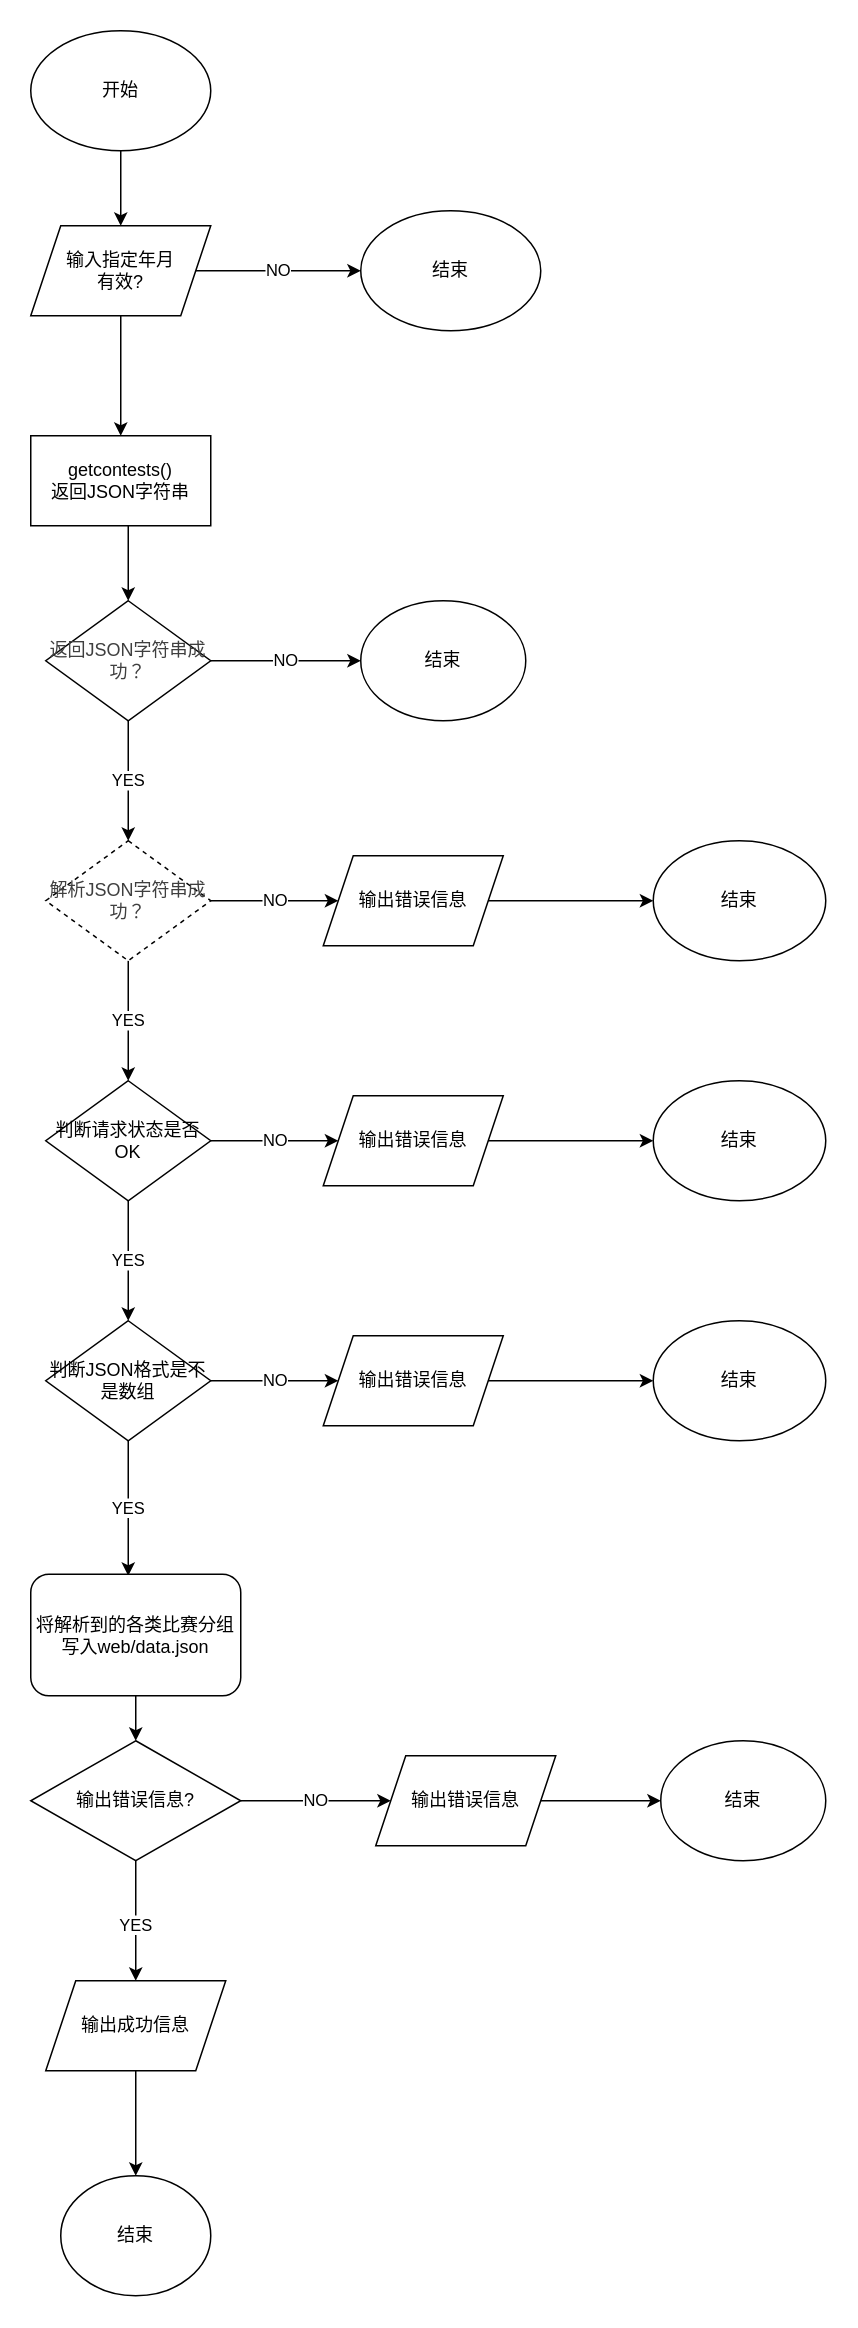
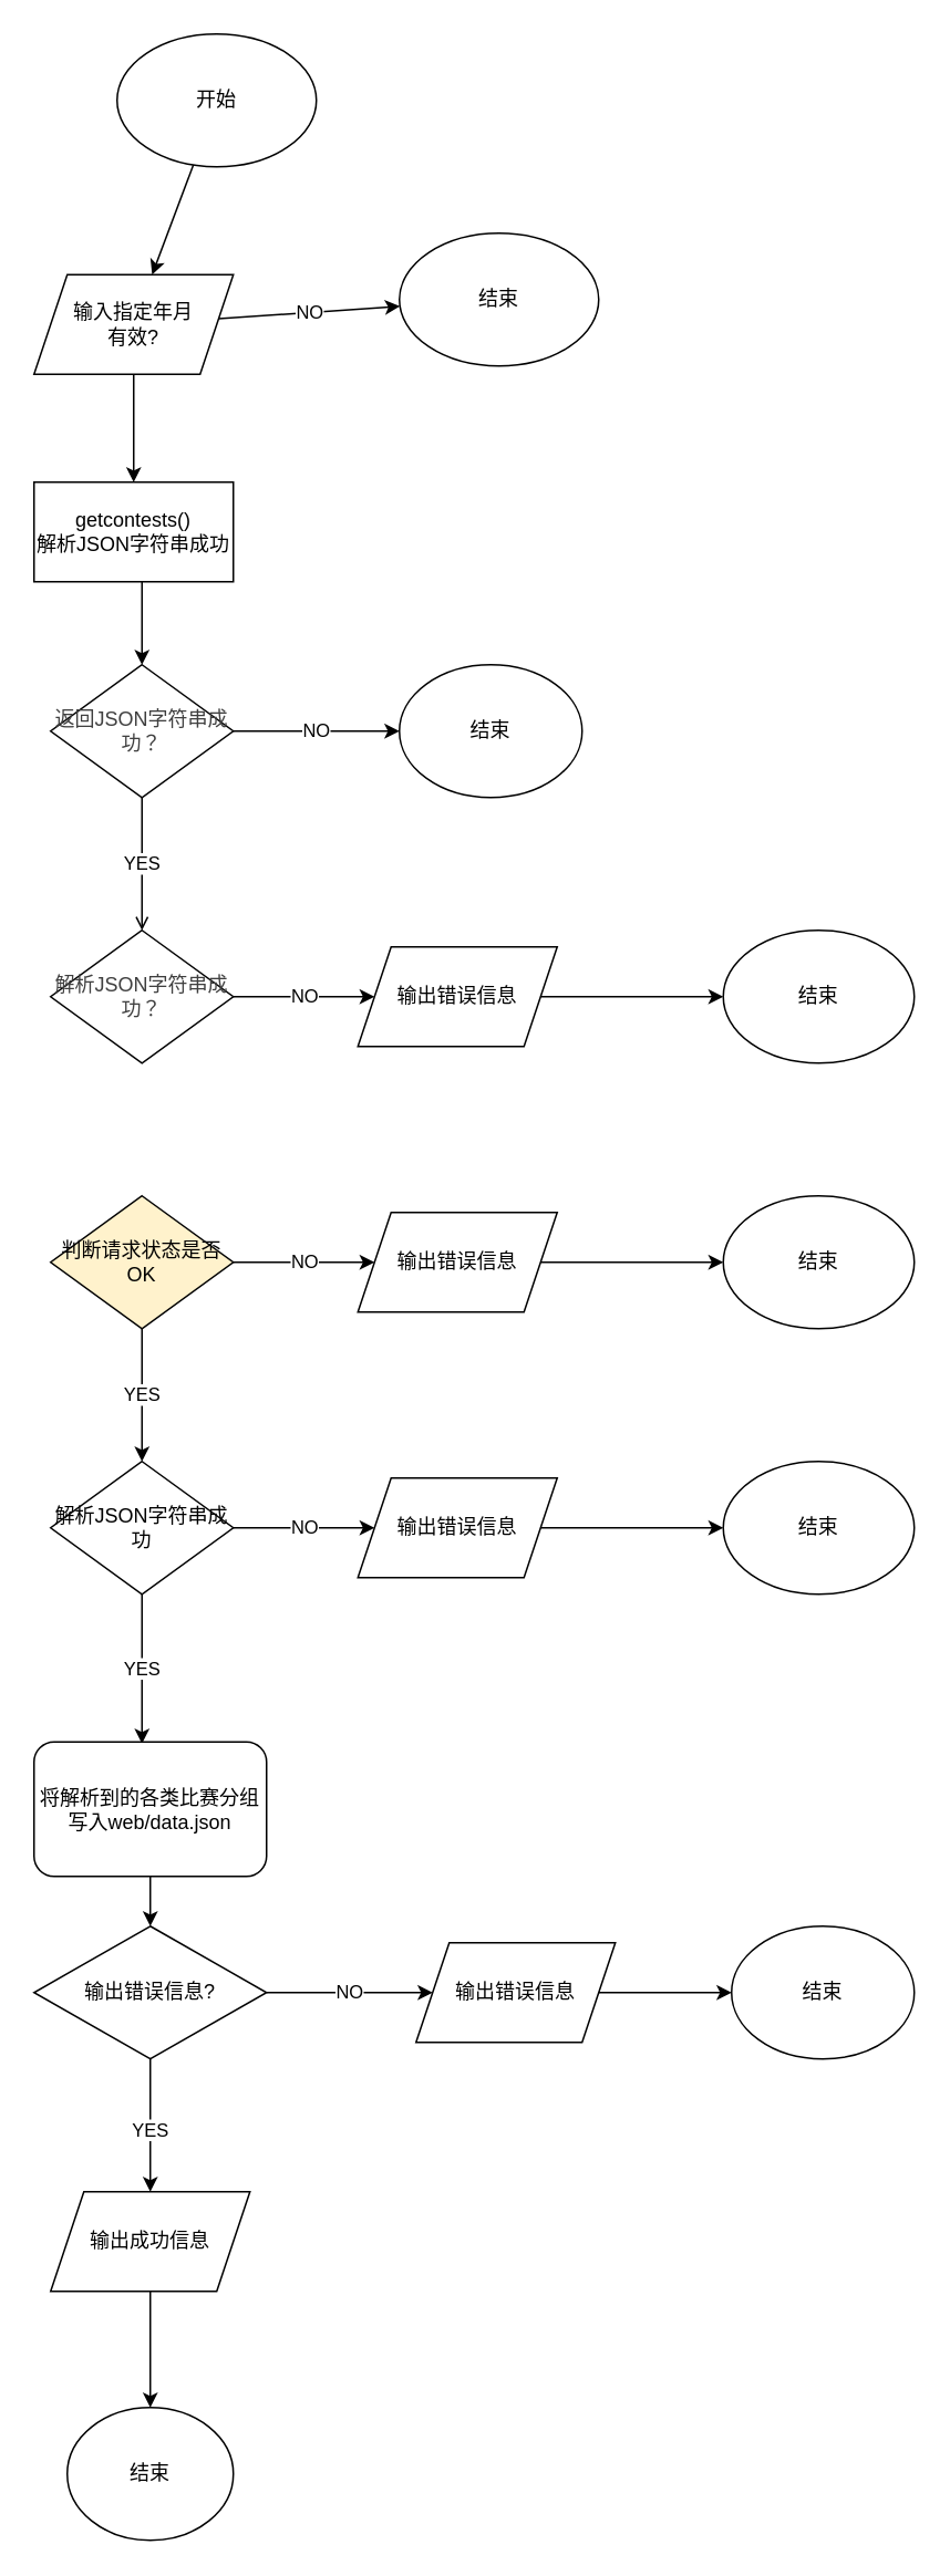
  <mxCell id="0" />
  <mxCell id="1" parent="0" />
  <mxCell id="2" value="" style="edgeStyle=none;html=1;" edge="1" parent="1" source="3" target="6"><mxGeometry relative="1" as="geometry" /></mxCell>
- <mxCell id="3" value="开始" style="ellipse;whiteSpace=wrap;html=1;" vertex="1" parent="1"><mxGeometry x="20" y="20" width="120" height="80" as="geometry" /></mxCell>
+ <mxCell id="3" value="开始" style="ellipse;whiteSpace=wrap;html=1;" vertex="1" parent="1"><mxGeometry x="70" y="20" width="120" height="80" as="geometry" /></mxCell>
  <mxCell id="4" value="NO" style="edgeStyle=none;html=1;" edge="1" parent="1" source="6" target="7"><mxGeometry relative="1" as="geometry" /></mxCell>
  <mxCell id="5" value="" style="edgeStyle=none;html=1;" edge="1" parent="1" source="6" target="8"><mxGeometry relative="1" as="geometry" /></mxCell>
- <mxCell id="6" value="输入指定年月&lt;br&gt;有效?" style="shape=parallelogram;perimeter=parallelogramPerimeter;whiteSpace=wrap;html=1;fixedSize=1;" vertex="1" parent="1"><mxGeometry x="20" y="150" width="120" height="60" as="geometry" /></mxCell>
+ <mxCell id="6" value="输入指定年月&lt;br&gt;有效?" style="shape=parallelogram;perimeter=parallelogramPerimeter;whiteSpace=wrap;html=1;fixedSize=1;" vertex="1" parent="1"><mxGeometry x="20" y="165" width="120" height="60" as="geometry" /></mxCell>
  <mxCell id="7" value="结束" style="ellipse;whiteSpace=wrap;html=1;" vertex="1" parent="1"><mxGeometry x="240" y="140" width="120" height="80" as="geometry" /></mxCell>
- <mxCell id="8" value="getcontests()&lt;br&gt;返回JSON字符串" style="whiteSpace=wrap;html=1;" vertex="1" parent="1"><mxGeometry x="20" y="290" width="120" height="60" as="geometry" /></mxCell>
+ <mxCell id="8" value="getcontests()&lt;br&gt;解析JSON字符串成功" style="whiteSpace=wrap;html=1;" vertex="1" parent="1"><mxGeometry x="20" y="290" width="120" height="60" as="geometry" /></mxCell>
  <mxCell id="9" value="NO" style="edgeStyle=none;html=1;" edge="1" parent="1" target="10"><mxGeometry relative="1" as="geometry"><mxPoint x="140" y="440" as="sourcePoint" /><mxPoint as="offset" /></mxGeometry></mxCell>
  <mxCell id="10" value="结束" style="ellipse;whiteSpace=wrap;html=1;" vertex="1" parent="1"><mxGeometry x="240" y="400" width="110" height="80" as="geometry" /></mxCell>
- <mxCell id="11" value="YES" style="edgeStyle=none;html=1;" edge="1" parent="1" source="12" target="16"><mxGeometry relative="1" as="geometry" /></mxCell>
+ <mxCell id="11" value="YES" style="edgeStyle=none;html=1;endArrow=open;" edge="1" parent="1" source="12" target="16"><mxGeometry relative="1" as="geometry" /></mxCell>
  <mxCell id="12" value="&lt;span style=&quot;color: rgb(63, 63, 63);&quot;&gt;返回JSON字符串成功？&lt;/span&gt;" style="rhombus;whiteSpace=wrap;html=1;" vertex="1" parent="1"><mxGeometry x="30" y="400" width="110" height="80" as="geometry" /></mxCell>
  <mxCell id="13" value="" style="edgeStyle=none;html=1;" edge="1" parent="1" target="12"><mxGeometry relative="1" as="geometry"><mxPoint x="85" y="350" as="sourcePoint" /></mxGeometry></mxCell>
  <mxCell id="14" value="NO" style="edgeStyle=none;html=1;" edge="1" parent="1" source="16" target="18"><mxGeometry relative="1" as="geometry" /></mxCell>
- <mxCell id="15" value="YES" style="edgeStyle=none;html=1;" edge="1" parent="1" source="16" target="21"><mxGeometry relative="1" as="geometry" /></mxCell>
- <mxCell id="16" value="&lt;span style=&quot;color: rgb(63, 63, 63);&quot;&gt;解析JSON字符串成功？&lt;/span&gt;" style="rhombus;whiteSpace=wrap;html=1;dashed=1;" vertex="1" parent="1"><mxGeometry x="30" y="560" width="110" height="80" as="geometry" /></mxCell>
+ <mxCell id="16" value="&lt;span style=&quot;color: rgb(63, 63, 63);&quot;&gt;解析JSON字符串成功？&lt;/span&gt;" style="rhombus;whiteSpace=wrap;html=1;" vertex="1" parent="1"><mxGeometry x="30" y="560" width="110" height="80" as="geometry" /></mxCell>
  <mxCell id="17" value="" style="edgeStyle=none;html=1;" edge="1" parent="1" source="18" target="19"><mxGeometry relative="1" as="geometry" /></mxCell>
  <mxCell id="18" value="输出错误信息" style="shape=parallelogram;perimeter=parallelogramPerimeter;whiteSpace=wrap;html=1;fixedSize=1;" vertex="1" parent="1"><mxGeometry x="215" y="570" width="120" height="60" as="geometry" /></mxCell>
  <mxCell id="19" value="结束" style="ellipse;whiteSpace=wrap;html=1;" vertex="1" parent="1"><mxGeometry x="435" y="560" width="115" height="80" as="geometry" /></mxCell>
  <mxCell id="20" value="YES" style="edgeStyle=none;html=1;" edge="1" parent="1" source="21" target="27"><mxGeometry relative="1" as="geometry" /></mxCell>
- <mxCell id="21" value="判断请求状态是否OK" style="rhombus;whiteSpace=wrap;html=1;" vertex="1" parent="1"><mxGeometry x="30" y="720" width="110" height="80" as="geometry" /></mxCell>
+ <mxCell id="21" value="判断请求状态是否OK" style="rhombus;whiteSpace=wrap;html=1;fillColor=#fff2cc;" vertex="1" parent="1"><mxGeometry x="30" y="720" width="110" height="80" as="geometry" /></mxCell>
  <mxCell id="22" value="NO" style="edgeStyle=none;html=1;" edge="1" parent="1" target="24"><mxGeometry relative="1" as="geometry"><mxPoint x="140" y="760" as="sourcePoint" /></mxGeometry></mxCell>
  <mxCell id="23" value="" style="edgeStyle=none;html=1;" edge="1" parent="1" source="24" target="25"><mxGeometry relative="1" as="geometry" /></mxCell>
  <mxCell id="24" value="输出错误信息" style="shape=parallelogram;perimeter=parallelogramPerimeter;whiteSpace=wrap;html=1;fixedSize=1;" vertex="1" parent="1"><mxGeometry x="215" y="730" width="120" height="60" as="geometry" /></mxCell>
  <mxCell id="25" value="结束" style="ellipse;whiteSpace=wrap;html=1;" vertex="1" parent="1"><mxGeometry x="435" y="720" width="115" height="80" as="geometry" /></mxCell>
  <mxCell id="26" value="YES" style="edgeStyle=none;html=1;" edge="1" parent="1" source="27"><mxGeometry relative="1" as="geometry"><mxPoint x="85" y="1050" as="targetPoint" /></mxGeometry></mxCell>
- <mxCell id="27" value="判断JSON格式是不是数组" style="rhombus;whiteSpace=wrap;html=1;" vertex="1" parent="1"><mxGeometry x="30" y="880" width="110" height="80" as="geometry" /></mxCell>
+ <mxCell id="27" value="解析JSON字符串成功" style="rhombus;whiteSpace=wrap;html=1;" vertex="1" parent="1"><mxGeometry x="30" y="880" width="110" height="80" as="geometry" /></mxCell>
  <mxCell id="28" value="NO" style="edgeStyle=none;html=1;" edge="1" parent="1" target="30"><mxGeometry relative="1" as="geometry"><mxPoint x="140" y="920" as="sourcePoint" /></mxGeometry></mxCell>
  <mxCell id="29" value="" style="edgeStyle=none;html=1;" edge="1" parent="1" source="30" target="31"><mxGeometry relative="1" as="geometry" /></mxCell>
  <mxCell id="30" value="输出错误信息" style="shape=parallelogram;perimeter=parallelogramPerimeter;whiteSpace=wrap;html=1;fixedSize=1;" vertex="1" parent="1"><mxGeometry x="215" y="890" width="120" height="60" as="geometry" /></mxCell>
  <mxCell id="31" value="结束" style="ellipse;whiteSpace=wrap;html=1;" vertex="1" parent="1"><mxGeometry x="435" y="880" width="115" height="80" as="geometry" /></mxCell>
  <mxCell id="32" value="" style="edgeStyle=none;html=1;" edge="1" parent="1" source="33" target="37"><mxGeometry relative="1" as="geometry" /></mxCell>
  <mxCell id="33" value="将解析到的各类比赛分组写入web/data.json" style="rounded=1;whiteSpace=wrap;html=1;" vertex="1" parent="1"><mxGeometry x="20" y="1049" width="140" height="81" as="geometry" /></mxCell>
  <mxCell id="34" value="NO" style="edgeStyle=none;html=1;" edge="1" parent="1" source="37" target="39"><mxGeometry relative="1" as="geometry" /></mxCell>
  <mxCell id="35" value="" style="edgeStyle=none;html=1;" edge="1" parent="1" source="37"><mxGeometry relative="1" as="geometry"><mxPoint x="90" y="1320" as="targetPoint" /></mxGeometry></mxCell>
  <mxCell id="36" value="YES" style="edgeLabel;html=1;align=center;verticalAlign=middle;resizable=0;points=[];" vertex="1" connectable="0" parent="35"><mxGeometry x="0.042" y="-1" relative="1" as="geometry"><mxPoint as="offset" /></mxGeometry></mxCell>
  <mxCell id="37" value="输出错误信息?" style="rhombus;whiteSpace=wrap;html=1;" vertex="1" parent="1"><mxGeometry x="20" y="1160" width="140" height="80" as="geometry" /></mxCell>
  <mxCell id="38" value="" style="edgeStyle=none;html=1;" edge="1" parent="1" source="39" target="40"><mxGeometry relative="1" as="geometry" /></mxCell>
  <mxCell id="39" value="输出错误信息" style="shape=parallelogram;perimeter=parallelogramPerimeter;whiteSpace=wrap;html=1;fixedSize=1;" vertex="1" parent="1"><mxGeometry x="250" y="1170" width="120" height="60" as="geometry" /></mxCell>
  <mxCell id="40" value="结束" style="ellipse;whiteSpace=wrap;html=1;" vertex="1" parent="1"><mxGeometry x="440" y="1160" width="110" height="80" as="geometry" /></mxCell>
  <mxCell id="41" value="" style="edgeStyle=none;html=1;" edge="1" parent="1" source="42" target="43"><mxGeometry relative="1" as="geometry" /></mxCell>
  <mxCell id="42" value="输出成功信息" style="shape=parallelogram;perimeter=parallelogramPerimeter;whiteSpace=wrap;html=1;fixedSize=1;" vertex="1" parent="1"><mxGeometry x="30" y="1320" width="120" height="60" as="geometry" /></mxCell>
  <mxCell id="43" value="结束" style="ellipse;whiteSpace=wrap;html=1;" vertex="1" parent="1"><mxGeometry x="40" y="1450" width="100" height="80" as="geometry" /></mxCell>
